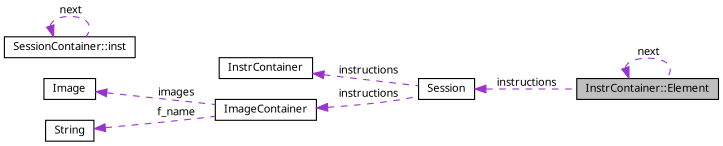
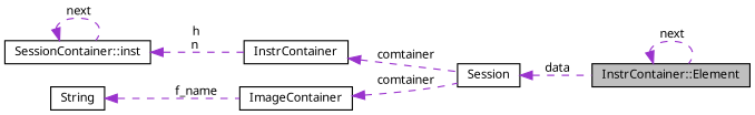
  digraph {
    fontname="Noto Sans"
    rankdir=LR
    node [color=black fillcolor=white fontname="Noto Sans" fontsize=10 shape=record style=filled]
    edge [color=darkorchid3 dir=back fontname="Noto Sans" fontsize=10 labelfontname=Helvetica labelfontsize=10 style=dashed]
    n1 [fillcolor=grey75 fontcolor=black height=0.2 label="InstrContainer::Element" width=0.4]
    n2 [height=0.2 label=Session width=0.4]
    n3 [height=0.2 label=InstrContainer width=0.4]
    n4 [height=0.2 label="SessionContainer::inst" width=0.4]
    n5 [height=0.2 label=ImageContainer width=0.4]
-   n6 [height=0.2 label=Image width=0.4]
    n7 [height=0.2 label=String width=0.4]
    n1 -> n1 [label=" next"]
-   n2 -> n1 [label=" instructions"]
-   n3 -> n2 [label=" instructions"]
+   n2 -> n1 [label=" data"]
+   n3 -> n2 [label=" comtainer"]
+   n4 -> n3 [label=" h\nn"]
    n4 -> n4 [label=" next"]
-   n5 -> n2 [label=" instructions"]
-   n6 -> n5 [label=" images"]
+   n5 -> n2 [label=" comtainer"]
    n7 -> n5 [label=" f_name"]
  }
